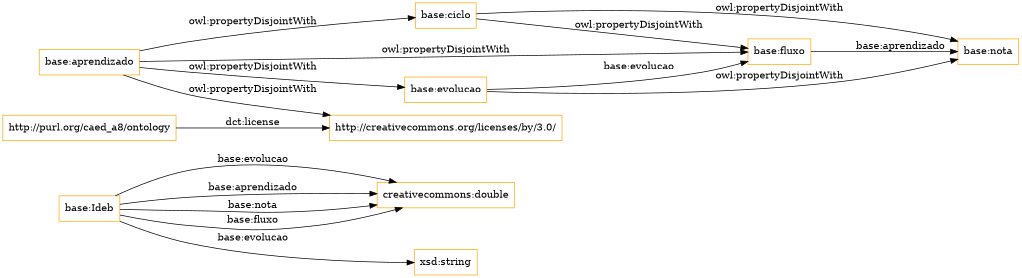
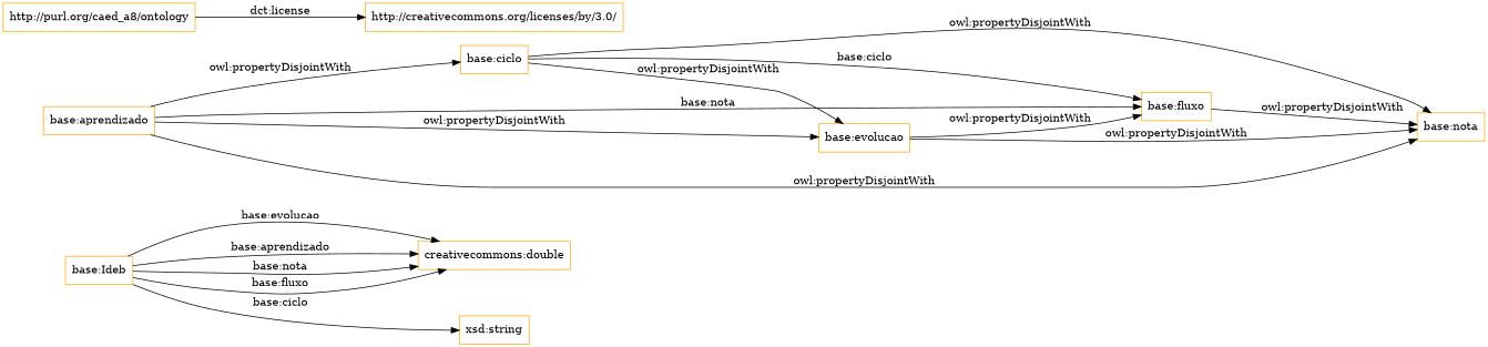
  digraph {
    rankdir=LR
    node [color=orange shape=rectangle]
    n1 [label="creativecommons:double"]
    "base:Ideb"
    "xsd:string"
    "base:ciclo"
    "base:nota"
    "base:fluxo"
    "base:evolucao"
    "http://purl.org/caed_a8/ontology"
    "http://creativecommons.org/licenses/by/3.0/"
    "base:aprendizado"
    "base:Ideb" -> n1 [label="base:evolucao"]
    "base:Ideb" -> n1 [label="base:aprendizado"]
    "base:Ideb" -> n1 [label="base:nota"]
    "base:Ideb" -> n1 [label="base:fluxo"]
-   "base:Ideb" -> "xsd:string" [label="base:evolucao"]
+   "base:Ideb" -> "xsd:string" [label="base:ciclo"]
    "base:ciclo" -> "base:nota" [label="owl:propertyDisjointWith"]
-   "base:ciclo" -> "base:fluxo" [label="owl:propertyDisjointWith"]
-   "base:fluxo" -> "base:nota" [label="base:aprendizado"]
+   "base:ciclo" -> "base:fluxo" [label="base:ciclo"]
+   "base:ciclo" -> "base:evolucao" [label="owl:propertyDisjointWith"]
+   "base:fluxo" -> "base:nota" [label="owl:propertyDisjointWith"]
    "base:evolucao" -> "base:nota" [label="owl:propertyDisjointWith"]
-   "base:evolucao" -> "base:fluxo" [label="base:evolucao"]
+   "base:evolucao" -> "base:fluxo" [label="owl:propertyDisjointWith"]
    "http://purl.org/caed_a8/ontology" -> "http://creativecommons.org/licenses/by/3.0/" [label="dct:license"]
    "base:aprendizado" -> "base:ciclo" [label="owl:propertyDisjointWith"]
-   "base:aprendizado" -> "http://creativecommons.org/licenses/by/3.0/" [label="owl:propertyDisjointWith"]
-   "base:aprendizado" -> "base:fluxo" [label="owl:propertyDisjointWith"]
+   "base:aprendizado" -> "base:nota" [label="owl:propertyDisjointWith"]
+   "base:aprendizado" -> "base:fluxo" [label="base:nota"]
    "base:aprendizado" -> "base:evolucao" [label="owl:propertyDisjointWith"]
  }
